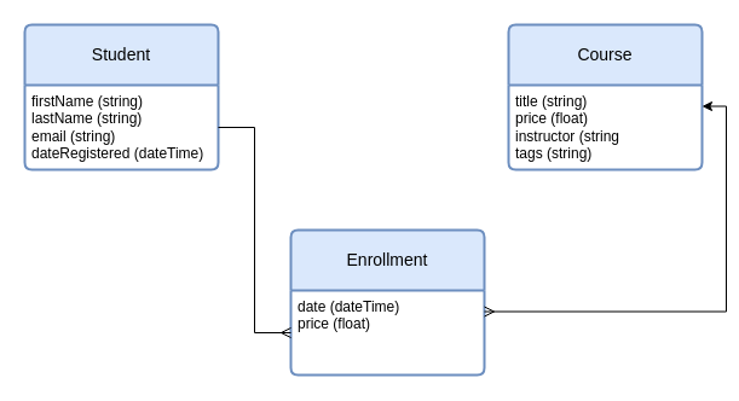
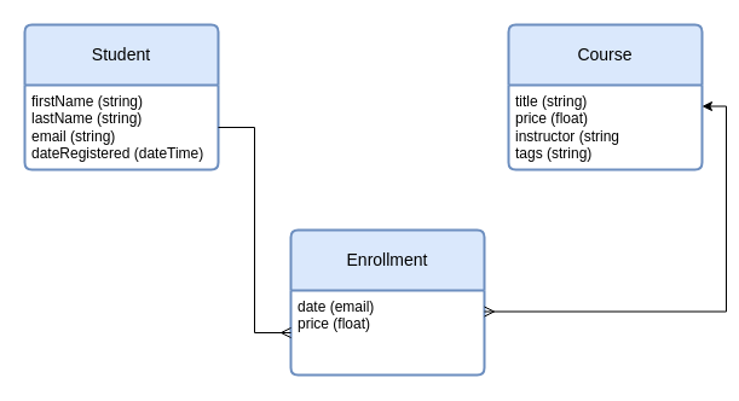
  <mxCell id="0" />
  <mxCell id="1" parent="0" />
  <mxCell id="2" value="Student" style="swimlane;childLayout=stackLayout;horizontal=1;startSize=50;horizontalStack=0;rounded=1;fontSize=14;fontStyle=0;strokeWidth=2;resizeParent=0;resizeLast=1;shadow=0;dashed=0;align=center;arcSize=4;whiteSpace=wrap;html=1;fillColor=#dae8fc;strokeColor=#6c8ebf;" vertex="1" parent="1"><mxGeometry x="20" y="20" width="160" height="120" as="geometry" /></mxCell>
  <mxCell id="3" value="firstName (string)&lt;br&gt;lastName (string)&lt;br&gt;email (string)&lt;br&gt;dateRegistered (dateTime)" style="align=left;strokeColor=none;fillColor=none;spacingLeft=4;fontSize=12;verticalAlign=top;resizable=0;rotatable=0;part=1;html=1;" vertex="1" parent="2"><mxGeometry y="50" width="160" height="70" as="geometry" /></mxCell>
  <mxCell id="4" value="Course" style="swimlane;childLayout=stackLayout;horizontal=1;startSize=50;horizontalStack=0;rounded=1;fontSize=14;fontStyle=0;strokeWidth=2;resizeParent=0;resizeLast=1;shadow=0;dashed=0;align=center;arcSize=4;whiteSpace=wrap;html=1;fillColor=#dae8fc;strokeColor=#6c8ebf;" vertex="1" parent="1"><mxGeometry x="420" y="20" width="160" height="120" as="geometry"><mxRectangle x="460" y="150" width="80" height="50" as="alternateBounds" /></mxGeometry></mxCell>
  <mxCell id="5" value="title (string)&lt;br&gt;price (float)&lt;br&gt;instructor (string&lt;br&gt;tags (string)" style="align=left;strokeColor=none;fillColor=none;spacingLeft=4;fontSize=12;verticalAlign=top;resizable=0;rotatable=0;part=1;html=1;" vertex="1" parent="4"><mxGeometry y="50" width="160" height="70" as="geometry" /></mxCell>
  <mxCell id="6" value="Enrollment" style="swimlane;childLayout=stackLayout;horizontal=1;startSize=50;horizontalStack=0;rounded=1;fontSize=14;fontStyle=0;strokeWidth=2;resizeParent=0;resizeLast=1;shadow=0;dashed=0;align=center;arcSize=4;whiteSpace=wrap;html=1;fillColor=#dae8fc;strokeColor=#6c8ebf;" vertex="1" parent="1"><mxGeometry x="240" y="190" width="160" height="120" as="geometry" /></mxCell>
- <mxCell id="7" value="date (dateTime)&lt;br&gt;price (float)" style="align=left;strokeColor=none;fillColor=none;spacingLeft=4;fontSize=12;verticalAlign=top;resizable=0;rotatable=0;part=1;html=1;" vertex="1" parent="6"><mxGeometry y="50" width="160" height="70" as="geometry" /></mxCell>
+ <mxCell id="7" value="date (email)&lt;br&gt;price (float)" style="align=left;strokeColor=none;fillColor=none;spacingLeft=4;fontSize=12;verticalAlign=top;resizable=0;rotatable=0;part=1;html=1;" vertex="1" parent="6"><mxGeometry y="50" width="160" height="70" as="geometry" /></mxCell>
  <mxCell id="8" style="edgeStyle=orthogonalEdgeStyle;rounded=0;orthogonalLoop=1;jettySize=auto;html=1;exitX=1;exitY=0.5;exitDx=0;exitDy=0;entryX=0;entryY=0.5;entryDx=0;entryDy=0;fontFamily=Helvetica;fontSize=14;fontColor=default;startSize=50;endArrow=ERmany;endFill=0;" edge="1" parent="1" source="3" target="7"><mxGeometry relative="1" as="geometry" /></mxCell>
  <mxCell id="9" style="edgeStyle=orthogonalEdgeStyle;rounded=0;orthogonalLoop=1;jettySize=auto;html=1;exitX=1;exitY=0.25;exitDx=0;exitDy=0;entryX=1;entryY=0.25;entryDx=0;entryDy=0;fontFamily=Helvetica;fontSize=14;fontColor=default;startSize=6;startArrow=ERmany;startFill=0;" edge="1" parent="1" source="7" target="5"><mxGeometry relative="1" as="geometry" /></mxCell>
